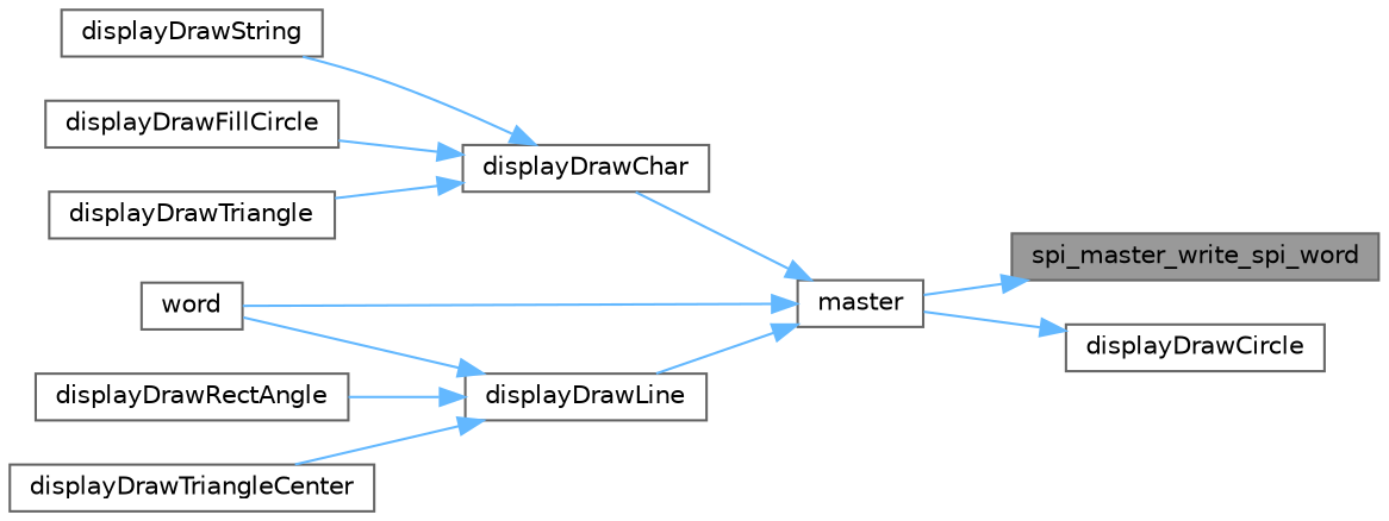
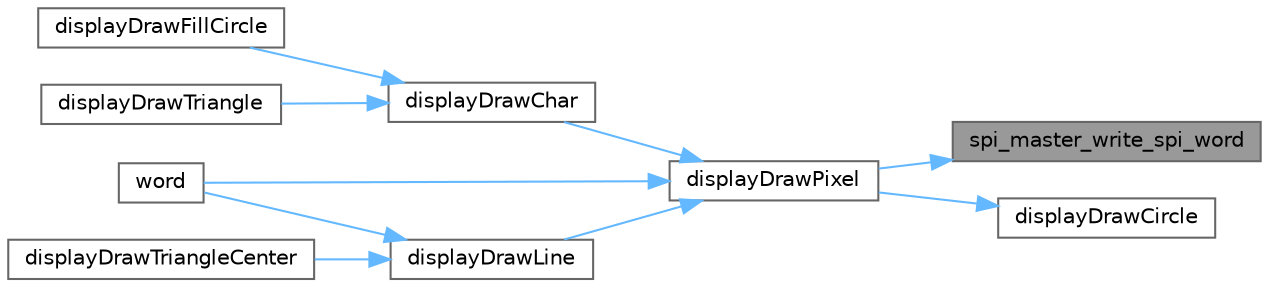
  digraph {
    rankdir=RL
    node [color=grey40 fillcolor=white fontname=Helvetica fontsize=10 shape=box style=filled]
    edge [color=steelblue1 dir=back fontname=Helvetica fontsize=10 labelfontname=Helvetica labelfontsize=10 style=solid]
    n1 [color=gray40 fillcolor=grey60 fontcolor=black height=0.2 label=spi_master_write_spi_word width=0.4]
-   n2 [height=0.2 label=master width=0.4]
+   n2 [height=0.2 label=displayDrawPixel width=0.4]
    n3 [height=0.2 label=displayDrawChar width=0.4]
    n4 [height=0.2 label=displayDrawLine width=0.4]
    n5 [height=0.2 label=word width=0.4]
-   n6 [height=0.2 label=displayDrawString width=0.4]
    n7 [height=0.2 label=displayDrawFillCircle width=0.4]
    n8 [height=0.2 label=displayDrawTriangle width=0.4]
    n9 [height=0.2 label=displayDrawCircle width=0.4]
-   n10 [height=0.2 label=displayDrawRectAngle width=0.4]
    n11 [height=0.2 label=displayDrawTriangleCenter width=0.4]
    n1 -> n2
    n2 -> n3
    n2 -> n4
    n2 -> n5
-   n3 -> n6
    n3 -> n7
    n3 -> n8
    n4 -> n5
-   n4 -> n10
    n4 -> n11
    n9 -> n2
  }
